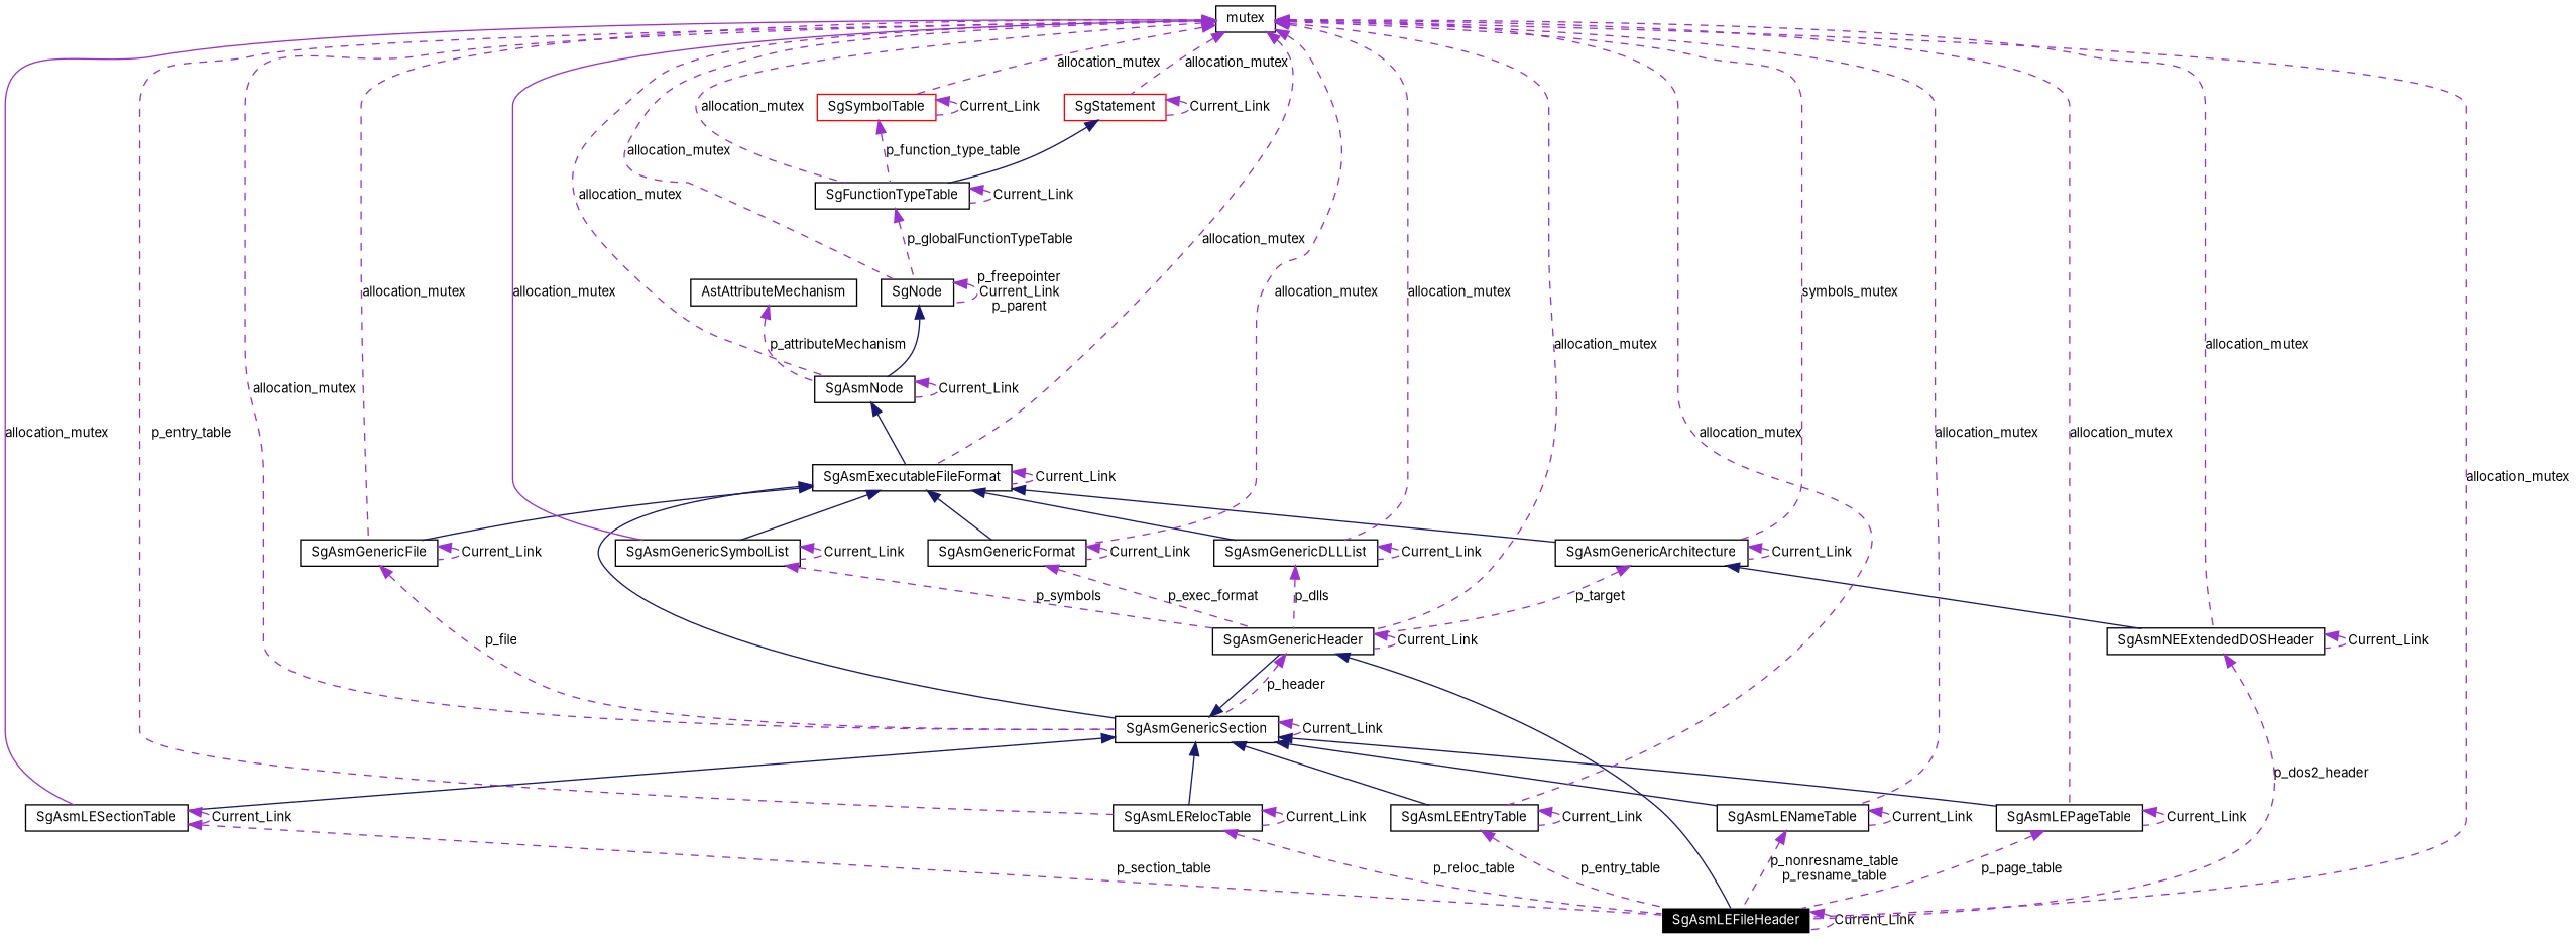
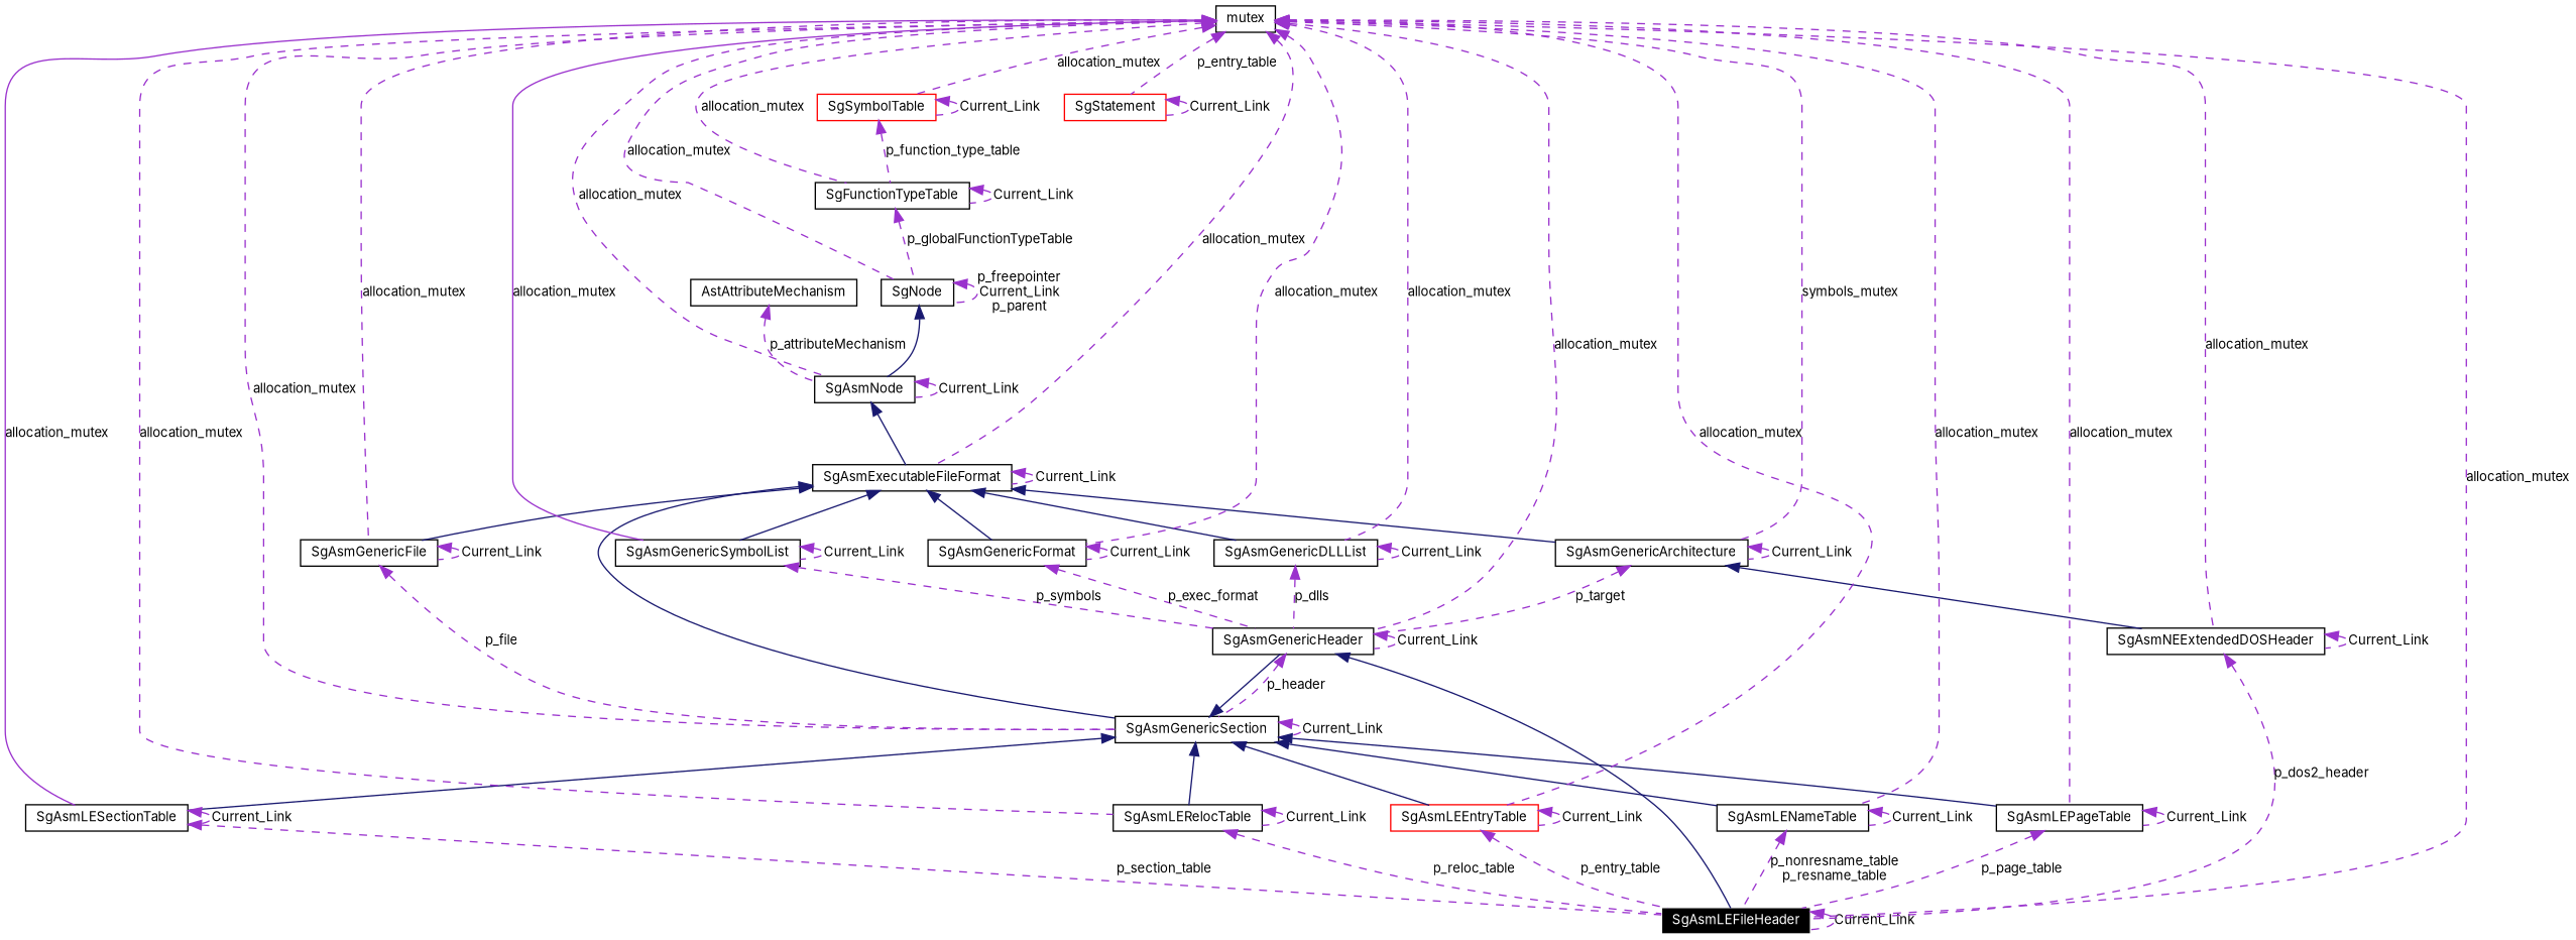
  digraph {
    fontname=Inter
    node [color=black fontname=Inter fontsize=10 shape=record]
    edge [color=darkorchid3 dir=back fontname=Inter fontsize=10 labelfontname=Helvetica labelfontsize=10 style=dashed]
    n1 [color=white fillcolor=black fontcolor=white height=0.2 label=SgAsmLEFileHeader style=filled width=0.4]
    n2 [height=0.2 label=SgAsmGenericHeader width=0.4]
    n3 [height=0.2 label=SgAsmGenericSection width=0.4]
    n4 [height=0.2 label=SgAsmLESectionTable width=0.4]
    n5 [height=0.2 label=SgAsmLERelocTable width=0.4]
    n6 [height=0.2 label=SgAsmLENameTable width=0.4]
    n7 [height=0.2 label=SgAsmLEPageTable width=0.4]
-   n8 [height=0.2 label=SgAsmLEEntryTable width=0.4]
+   n8 [color=red height=0.2 label=SgAsmLEEntryTable width=0.4]
    n9 [height=0.2 label=SgAsmExecutableFileFormat width=0.4]
    n10 [height=0.2 label=SgAsmGenericFile width=0.4]
    n11 [height=0.2 label=SgAsmGenericFormat width=0.4]
    n12 [height=0.2 label=SgAsmGenericArchitecture width=0.4]
    n13 [height=0.2 label=SgAsmGenericDLLList width=0.4]
    n14 [height=0.2 label=SgAsmGenericSymbolList width=0.4]
    n15 [height=0.2 label=SgAsmNEExtendedDOSHeader width=0.4]
    n16 [height=0.2 label=SgAsmNode width=0.4]
    n17 [height=0.2 label=SgNode width=0.4]
    n18 [height=0.2 label=SgFunctionTypeTable width=0.4]
    n19 [color=red height=0.2 label=SgStatement width=0.4]
    n20 [height=0.2 label=mutex width=0.4]
    n21 [color=red height=0.2 label=SgSymbolTable width=0.4]
    n22 [height=0.2 label=AstAttributeMechanism width=0.4]
    n1 -> n1 [label=Current_Link]
    n2 -> n1 [color=midnightblue style=solid]
    n2 -> n2 [label=Current_Link]
    n2 -> n3 [label=p_header]
    n3 -> n2 [color=midnightblue style=solid]
    n3 -> n3 [label=Current_Link]
    n3 -> n4 [color=midnightblue style=solid]
    n3 -> n5 [color=midnightblue style=solid]
    n3 -> n6 [color=midnightblue style=solid]
    n3 -> n7 [color=midnightblue style=solid]
    n3 -> n8 [color=midnightblue style=solid]
    n4 -> n1 [label=p_section_table]
    n4 -> n4 [label=Current_Link]
    n5 -> n1 [label=p_reloc_table]
    n5 -> n5 [label=Current_Link]
    n6 -> n1 [label="p_nonresname_table\np_resname_table"]
    n6 -> n6 [label=Current_Link]
    n7 -> n1 [label=p_page_table]
    n7 -> n7 [label=Current_Link]
    n8 -> n1 [label=p_entry_table]
    n8 -> n8 [label=Current_Link]
    n9 -> n3 [color=midnightblue style=solid]
    n9 -> n9 [label=Current_Link]
    n9 -> n10 [color=midnightblue style=solid]
    n9 -> n11 [color=midnightblue style=solid]
    n9 -> n12 [color=midnightblue style=solid]
    n9 -> n13 [color=midnightblue style=solid]
    n9 -> n14 [color=midnightblue style=solid]
    n10 -> n3 [label=p_file]
    n10 -> n10 [label=Current_Link]
    n11 -> n2 [label=p_exec_format]
    n11 -> n11 [label=Current_Link]
    n12 -> n2 [label=p_target]
    n12 -> n12 [label=Current_Link]
    n12 -> n15 [color=midnightblue style=solid]
    n13 -> n2 [label=p_dlls]
    n13 -> n13 [label=Current_Link]
    n14 -> n2 [label=p_symbols]
    n14 -> n14 [label=Current_Link]
    n15 -> n1 [label=p_dos2_header]
    n15 -> n15 [label=Current_Link]
    n16 -> n9 [color=midnightblue style=solid]
    n16 -> n16 [label=Current_Link]
    n17 -> n16 [color=midnightblue style=solid]
    n17 -> n17 [label="p_freepointer\nCurrent_Link\np_parent"]
    n18 -> n17 [label=p_globalFunctionTypeTable]
    n18 -> n18 [label=Current_Link]
-   n19 -> n18 [color=midnightblue style=solid]
    n19 -> n19 [label=Current_Link]
    n20 -> n1 [label=allocation_mutex]
    n20 -> n2 [label=allocation_mutex]
    n20 -> n3 [label=allocation_mutex]
    n20 -> n4 [label=allocation_mutex style=solid]
-   n20 -> n5 [label=p_entry_table]
+   n20 -> n5 [label=allocation_mutex]
    n20 -> n6 [label=allocation_mutex]
    n20 -> n7 [label=allocation_mutex]
    n20 -> n8 [label=allocation_mutex]
    n20 -> n9 [label=allocation_mutex]
    n20 -> n10 [label=allocation_mutex]
    n20 -> n11 [label=allocation_mutex]
    n20 -> n12 [label=symbols_mutex]
    n20 -> n13 [label=allocation_mutex]
    n20 -> n14 [label=allocation_mutex style=solid]
    n20 -> n15 [label=allocation_mutex]
    n20 -> n16 [label=allocation_mutex]
    n20 -> n17 [label=allocation_mutex]
    n20 -> n18 [label=allocation_mutex]
-   n20 -> n19 [label=allocation_mutex]
+   n20 -> n19 [label=p_entry_table]
    n20 -> n21 [label=allocation_mutex]
    n21 -> n18 [label=p_function_type_table]
    n21 -> n21 [label=Current_Link]
    n22 -> n16 [label=p_attributeMechanism]
  }
